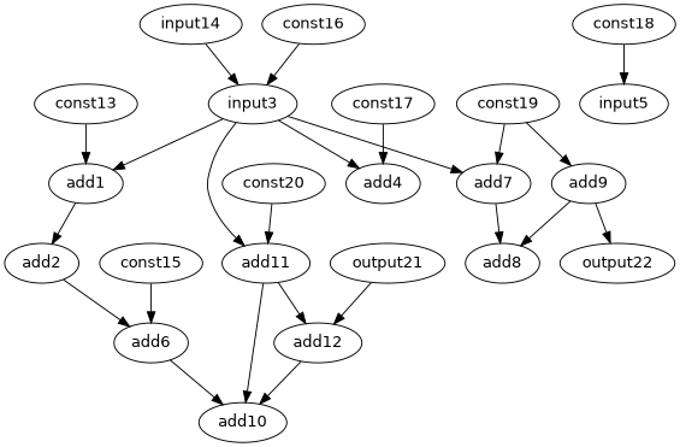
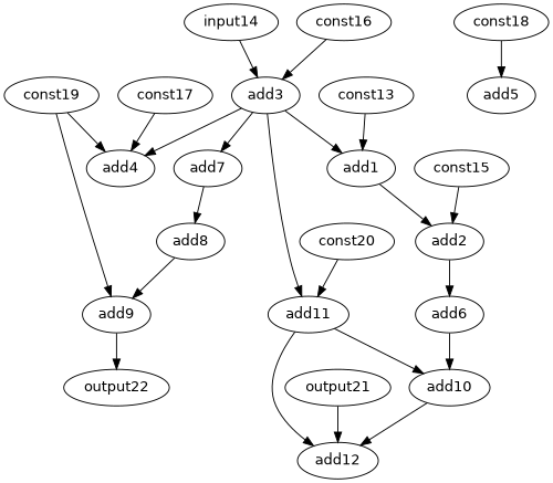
  digraph {
    fontname="DejaVu Sans"
    node [fontname="DejaVu Sans" opcode=add]
    edge [fontname="DejaVu Sans" operand=1]
    add1
    add2
    add6
    add10
-   add3 [label=input3]
+   add3
    add4
    add7
    add11
    add8
    add12
    add9
    output22 [opcode=output]
    output21 [opcode=output]
    const13 [opcode=const value=1]
    input14 [opcode=input]
    const15 [opcode=const value=1]
    const16 [opcode=const value=1]
    const17 [opcode=const value=1]
    const18 [opcode=const value=1]
-   add5 [label=input5]
+   add5
    const19 [opcode=const value=1]
    const20 [opcode=const value=1]
    add1 -> add2 [operand=0]
    add2 -> add6
    add6 -> add10 [operand=0]
-   add12 -> add10 [operand=0]
+   add10 -> add12 [operand=0]
    add3 -> add1
    add3 -> add4
    add3 -> add7 [operand=0]
    add3 -> add11
    add7 -> add8
    add11 -> add10
    add11 -> add12
-   add9 -> add8 [operand=0]
+   add8 -> add9 [operand=0]
    add9 -> output22 [operand=0]
    output21 -> add12 [operand=0]
    const13 -> add1 [operand=0]
    input14 -> add3 [operand=0]
-   const15 -> add6
+   const15 -> add2
    const16 -> add3
    const17 -> add4 [operand=0]
    const18 -> add5
-   const19 -> add7
+   const19 -> add4
    const19 -> add9
    const20 -> add11 [operand=0]
  }
